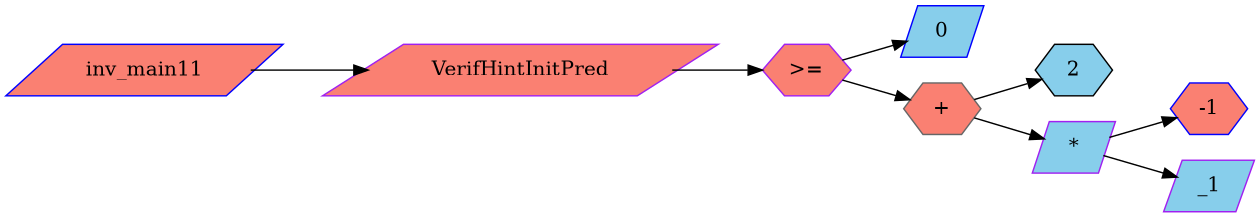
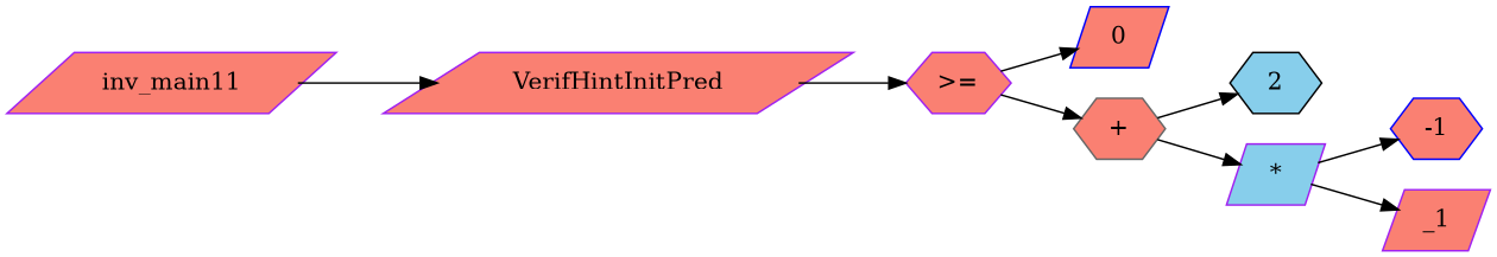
  digraph {
    rankdir=LR
    node [color=purple fillcolor=salmon shape=parallelogram style=filled]
-   n1 [color=blue label=inv_main11]
+   n1 [label=inv_main11]
    n2 [label=VerifHintInitPred]
    n3 [label=">=" shape=hexagon]
-   n4 [color=blue fillcolor=skyblue label=0]
+   n4 [color=blue label=0]
    n5 [color=gray40 label="+" shape=hexagon]
    n6 [color=black fillcolor=skyblue label=2 shape=hexagon]
    n7 [fillcolor=skyblue label="*"]
    n8 [color=blue label=-1 shape=hexagon]
-   n9 [fillcolor=skyblue label=_1]
+   n9 [label=_1]
    n1 -> n2
    n2 -> n3
    n3 -> n4
    n3 -> n5
    n5 -> n6
    n5 -> n7
    n7 -> n8
    n7 -> n9
  }
